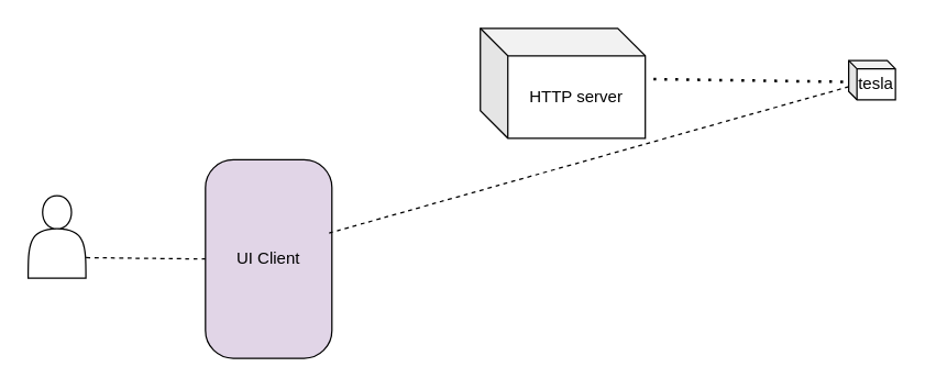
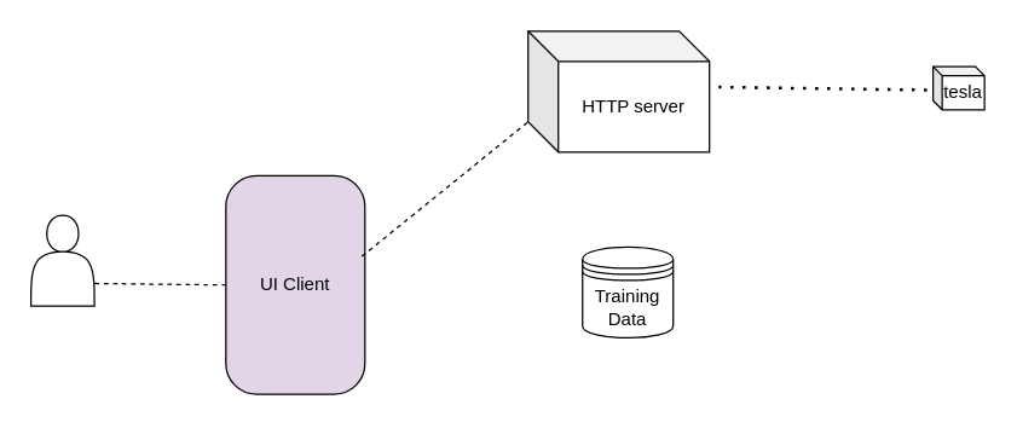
  <mxCell id="0" />
  <mxCell id="1" parent="0" />
+ <mxCell id="2" value="Training Data" style="shape=datastore;whiteSpace=wrap;html=1;" vertex="1" parent="1"><mxGeometry x="385" y="163" width="60" height="60" as="geometry" /></mxCell>
  <mxCell id="3" value="HTTP server" style="shape=cube;whiteSpace=wrap;html=1;boundedLbl=1;backgroundOutline=1;darkOpacity=0.05;darkOpacity2=0.1;" vertex="1" parent="1"><mxGeometry x="349" y="20" width="120" height="80" as="geometry" /></mxCell>
  <mxCell id="4" value="UI Client" style="rounded=1;whiteSpace=wrap;html=1;rotation=0;arcSize=22;fillColor=#e1d5e7;" vertex="1" parent="1"><mxGeometry x="149" y="115.75" width="92" height="144.5" as="geometry" /></mxCell>
  <mxCell id="5" value="" style="shape=actor;whiteSpace=wrap;html=1;" vertex="1" parent="1"><mxGeometry x="20" y="142" width="42" height="60" as="geometry" /></mxCell>
  <mxCell id="6" value="tesla" style="shape=cube;whiteSpace=wrap;html=1;boundedLbl=1;backgroundOutline=1;darkOpacity=0.05;darkOpacity2=0.1;size=6;" vertex="1" parent="1"><mxGeometry x="617" y="43.5" width="34" height="28.5" as="geometry" /></mxCell>
  <mxCell id="7" value="" style="endArrow=none;dashed=1;html=1;dashPattern=1 3;strokeWidth=2;rounded=0;fontSize=12;startSize=8;endSize=8;curved=1;" edge="1" parent="1"><mxGeometry width="50" height="50" relative="1" as="geometry"><mxPoint x="475" y="57" as="sourcePoint" /><mxPoint x="614" y="59" as="targetPoint" /></mxGeometry></mxCell>
  <mxCell id="8" value="" style="endArrow=none;dashed=1;html=1;rounded=0;fontSize=12;startSize=8;endSize=8;curved=1;entryX=1;entryY=0.75;entryDx=0;entryDy=0;exitX=0;exitY=0.5;exitDx=0;exitDy=0;" edge="1" parent="1" source="4" target="5"><mxGeometry width="50" height="50" relative="1" as="geometry"><mxPoint x="147" y="218" as="sourcePoint" /><mxPoint x="197" y="168" as="targetPoint" /></mxGeometry></mxCell>
- <mxCell id="9" value="" style="endArrow=none;dashed=1;html=1;rounded=0;fontSize=12;startSize=8;endSize=8;curved=1;exitX=0.978;exitY=0.369;exitDx=0;exitDy=0;exitPerimeter=0;" edge="1" parent="1" source="4" target="6"><mxGeometry width="50" height="50" relative="1" as="geometry"><mxPoint x="209" y="176" as="sourcePoint" /><mxPoint x="344" y="83" as="targetPoint" /></mxGeometry></mxCell>
+ <mxCell id="9" value="" style="endArrow=none;dashed=1;html=1;rounded=0;fontSize=12;startSize=8;endSize=8;curved=1;entryX=0;entryY=0;entryDx=0;entryDy=60;entryPerimeter=0;exitX=0.978;exitY=0.369;exitDx=0;exitDy=0;exitPerimeter=0;" edge="1" parent="1" source="4" target="3"><mxGeometry width="50" height="50" relative="1" as="geometry"><mxPoint x="209" y="176" as="sourcePoint" /><mxPoint x="344" y="83" as="targetPoint" /></mxGeometry></mxCell>
